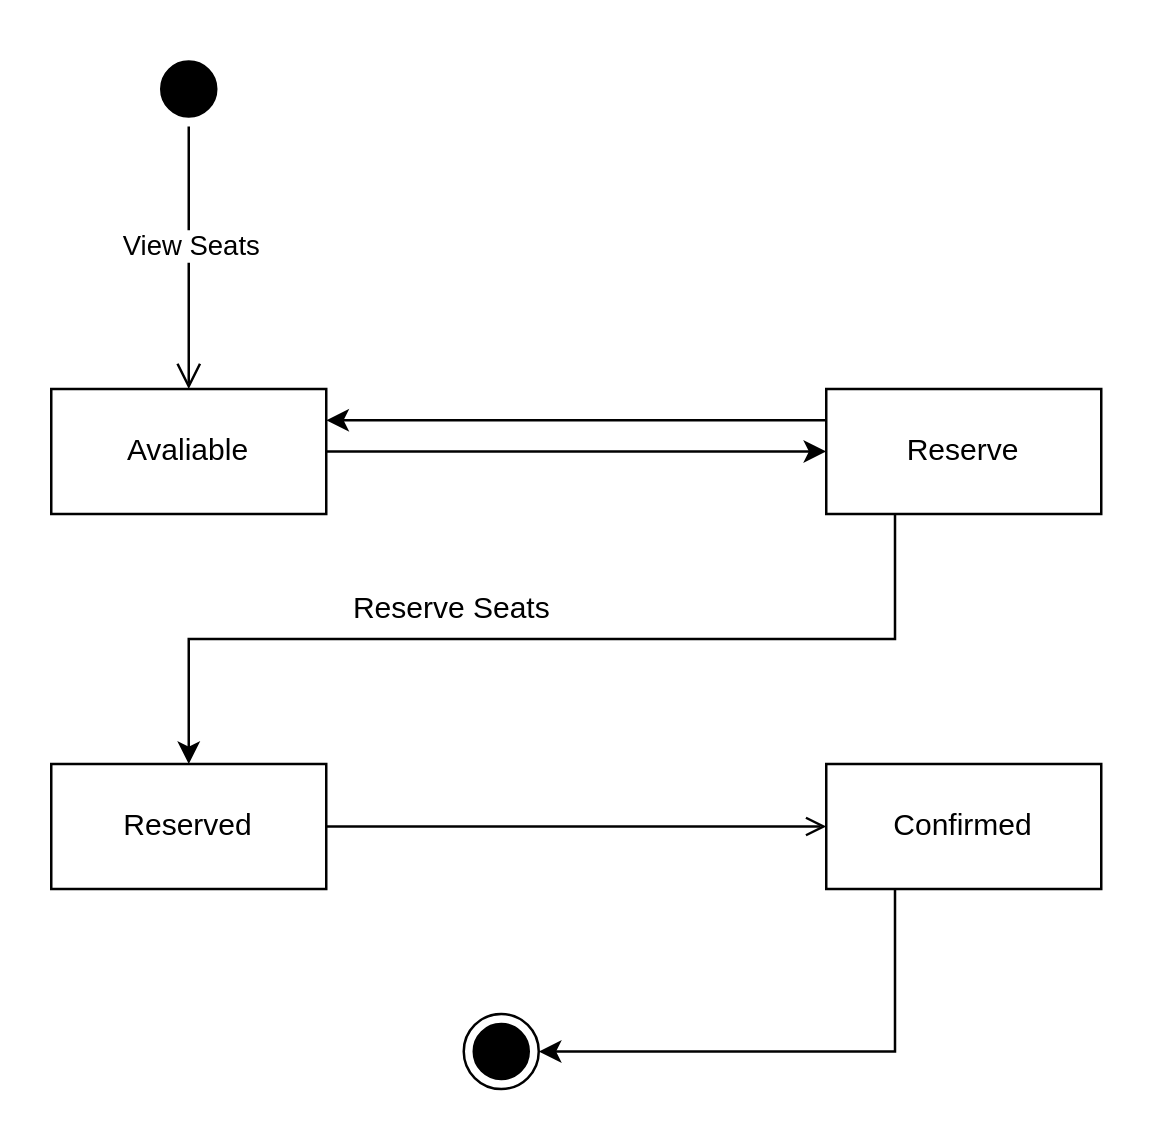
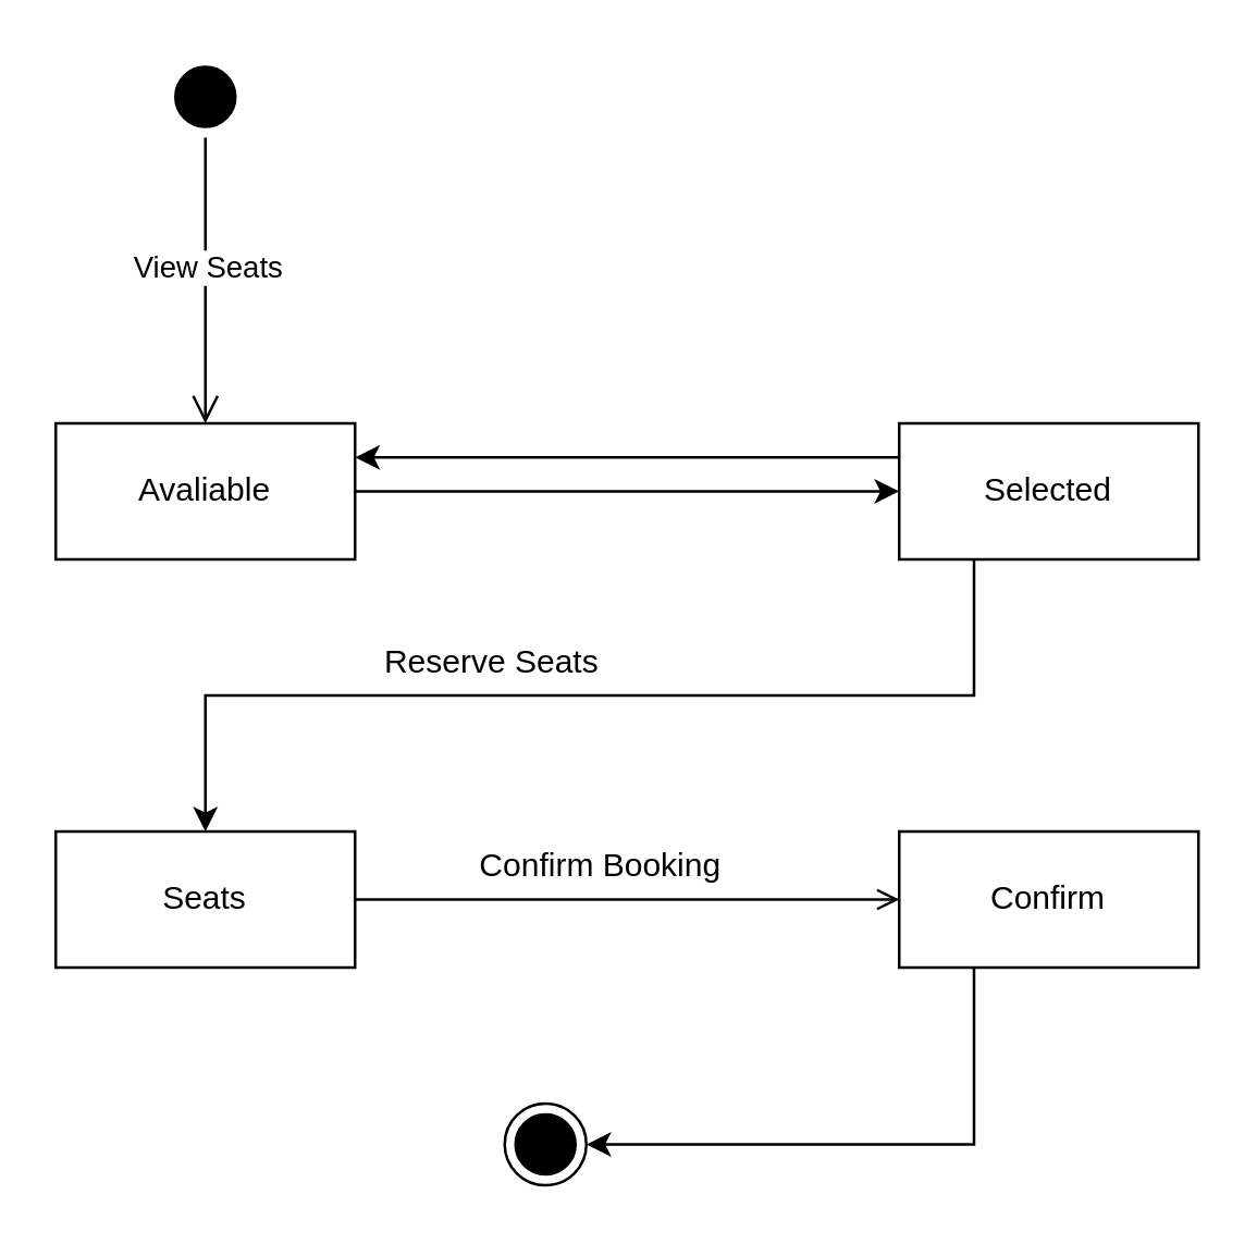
  <mxCell id="0" />
  <mxCell id="1" parent="0" />
  <mxCell id="2" value="" style="ellipse;html=1;shape=startState;fillColor=#000000;strokeColor=#000000;" vertex="1" parent="1"><mxGeometry x="60" y="20" width="30" height="30" as="geometry" /></mxCell>
  <mxCell id="3" value="" style="edgeStyle=orthogonalEdgeStyle;html=1;verticalAlign=bottom;endArrow=open;endSize=8;strokeColor=#000000;rounded=0;entryX=0.5;entryY=0;entryDx=0;entryDy=0;" edge="1" parent="1" source="2" target="6"><mxGeometry relative="1" as="geometry"><mxPoint x="154" y="120" as="targetPoint" /><Array as="points"><mxPoint x="75" y="125" /><mxPoint x="75" y="125" /></Array></mxGeometry></mxCell>
  <mxCell id="4" value="View Seats" style="edgeLabel;html=1;align=center;verticalAlign=middle;resizable=0;points=[];" vertex="1" connectable="0" parent="3"><mxGeometry x="-0.291" y="5" relative="1" as="geometry"><mxPoint x="-5" y="10" as="offset" /></mxGeometry></mxCell>
  <mxCell id="5" style="edgeStyle=orthogonalEdgeStyle;rounded=0;orthogonalLoop=1;jettySize=auto;html=1;exitX=1;exitY=0.5;exitDx=0;exitDy=0;entryX=0;entryY=0.5;entryDx=0;entryDy=0;" edge="1" parent="1" source="6" target="9"><mxGeometry relative="1" as="geometry" /></mxCell>
  <mxCell id="6" value="Avaliable" style="html=1;whiteSpace=wrap;" vertex="1" parent="1"><mxGeometry x="20" y="155" width="110" height="50" as="geometry" /></mxCell>
  <mxCell id="7" style="edgeStyle=orthogonalEdgeStyle;rounded=0;orthogonalLoop=1;jettySize=auto;html=1;exitX=0.25;exitY=1;exitDx=0;exitDy=0;entryX=0.5;entryY=0;entryDx=0;entryDy=0;" edge="1" parent="1" source="9" target="11"><mxGeometry relative="1" as="geometry" /></mxCell>
  <mxCell id="8" style="edgeStyle=orthogonalEdgeStyle;rounded=0;orthogonalLoop=1;jettySize=auto;html=1;exitX=0;exitY=0.25;exitDx=0;exitDy=0;entryX=1;entryY=0.25;entryDx=0;entryDy=0;" edge="1" parent="1" source="9" target="6"><mxGeometry relative="1" as="geometry" /></mxCell>
- <mxCell id="9" value="Reserve" style="html=1;whiteSpace=wrap;" vertex="1" parent="1"><mxGeometry x="330" y="155" width="110" height="50" as="geometry" /></mxCell>
+ <mxCell id="9" value="Selected" style="html=1;whiteSpace=wrap;" vertex="1" parent="1"><mxGeometry x="330" y="155" width="110" height="50" as="geometry" /></mxCell>
  <mxCell id="10" style="edgeStyle=orthogonalEdgeStyle;rounded=0;orthogonalLoop=1;jettySize=auto;html=1;exitX=1;exitY=0.5;exitDx=0;exitDy=0;entryX=0;entryY=0.5;entryDx=0;entryDy=0;endArrow=open;" edge="1" parent="1" source="11" target="13"><mxGeometry relative="1" as="geometry" /></mxCell>
- <mxCell id="11" value="Reserved" style="html=1;whiteSpace=wrap;" vertex="1" parent="1"><mxGeometry x="20" y="305" width="110" height="50" as="geometry" /></mxCell>
+ <mxCell id="11" value="Seats" style="html=1;whiteSpace=wrap;" vertex="1" parent="1"><mxGeometry x="20" y="305" width="110" height="50" as="geometry" /></mxCell>
  <mxCell id="12" style="edgeStyle=orthogonalEdgeStyle;rounded=0;orthogonalLoop=1;jettySize=auto;html=1;exitX=0.25;exitY=1;exitDx=0;exitDy=0;entryX=1;entryY=0.5;entryDx=0;entryDy=0;" edge="1" parent="1" source="13" target="14"><mxGeometry relative="1" as="geometry" /></mxCell>
- <mxCell id="13" value="Confirmed" style="html=1;whiteSpace=wrap;" vertex="1" parent="1"><mxGeometry x="330" y="305" width="110" height="50" as="geometry" /></mxCell>
+ <mxCell id="13" value="Confirm" style="html=1;whiteSpace=wrap;" vertex="1" parent="1"><mxGeometry x="330" y="305" width="110" height="50" as="geometry" /></mxCell>
  <mxCell id="14" value="" style="ellipse;html=1;shape=endState;fillColor=#000000;strokeColor=#000000;" vertex="1" parent="1"><mxGeometry x="185" y="405" width="30" height="30" as="geometry" /></mxCell>
  <mxCell id="15" value="Reserve Seats&lt;div&gt;&lt;br&gt;&lt;/div&gt;" style="text;html=1;align=center;verticalAlign=middle;resizable=0;points=[];autosize=1;strokeColor=none;fillColor=none;" vertex="1" parent="1"><mxGeometry x="130" y="230" width="100" height="40" as="geometry" /></mxCell>
+ <mxCell id="16" value="Confirm Booking" style="text;html=1;align=center;verticalAlign=middle;resizable=0;points=[];autosize=1;strokeColor=none;fillColor=none;" vertex="1" parent="1"><mxGeometry x="165" y="303" width="110" height="30" as="geometry" /></mxCell>
